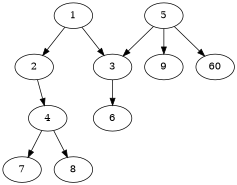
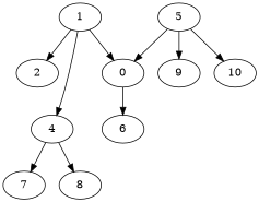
  digraph {
    "Duplicate states"=0
    "Max states in OPEN"=16
    Modes="60000ms; partial expansion, ; Pruning: processor isomorphism, processor normalisation, task equivalence, equivalent schedule 2, ; F-value: new, DRT, ; Optimisation: list scheduling, "
    "Node concurrency"=5
    "Number of processors"=16
    "Pruned using list schedule length"=647
    "States removed from OPEN"=136
    "Time to schedule (ms)"=90
    "Total idle time"=427
    "Total schedule length"=280
    "Total sequential time"=629
    "Total states created"=804
    node [Processor=0 Weight=58]
    edge [Weight=9]
    1 ["Finish time"=58 "Start time"=0]
    2 ["Finish time"=90 Processor=1 "Start time"=67 Weight=23]
-   3 ["Finish time"=140 "Start time"=58 Weight=82]
+   3 ["Finish time"=140 "Start time"=58 Weight=82 label=0]
    4 ["Finish time"=172 Processor=1 "Start time"=90 Weight=82]
    6 ["Finish time"=277 Processor=1 "Start time"=172 Weight=105]
    7 ["Finish time"=239 Processor=2 "Start time"=181]
    8 ["Finish time"=237 Processor=3 "Start time"=179]
    5 ["Finish time"=163 "Start time"=140 Weight=23]
    9 ["Finish time"=260 Processor=3 "Start time"=237 Weight=23]
-   10 ["Finish time"=280 "Start time"=163 Weight=117 label=60]
+   10 ["Finish time"=280 "Start time"=163 Weight=117]
    1 -> 2
    1 -> 3 [Weight=7]
-   2 -> 4 [Weight=3]
+   1 -> 4 [Weight=3]
    3 -> 6
    4 -> 7
    4 -> 8 [Weight=7]
    5 -> 3 [Weight=8]
    5 -> 9 [Weight=6]
    5 -> 10 [Weight=5]
  }
